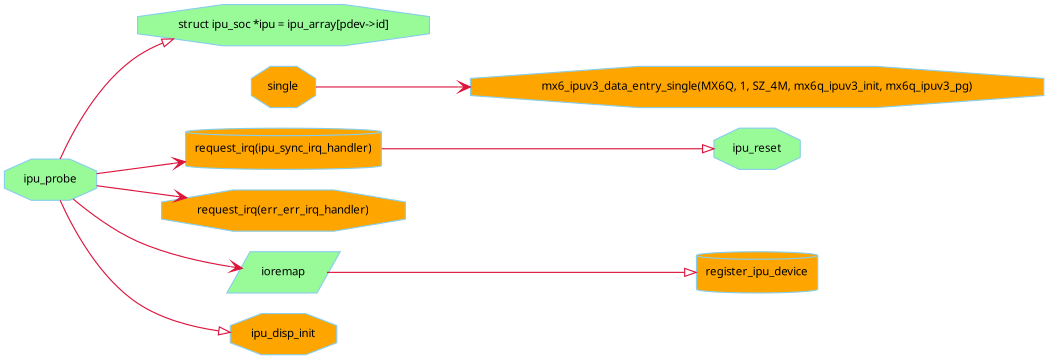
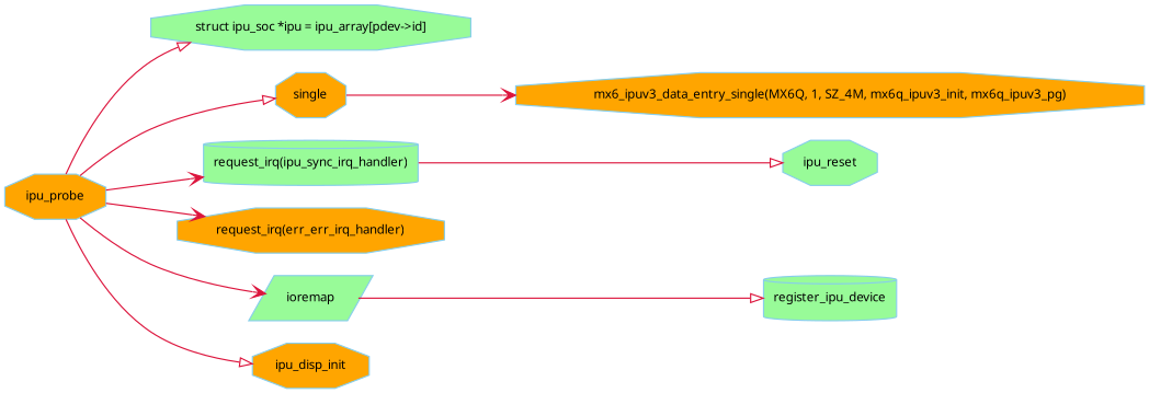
  digraph {
    fontname=Verdana
    fontsize=10
    rankdir=LR
    node [color=skyblue fillcolor=orange fontname=Verdana fontsize=10 shape=octagon style=filled]
    edge [arrowhead=onormal color=crimson fontname=Verdana fontsize=10 style=solid]
    n1 [label="mx6_ipuv3_data_entry_single(MX6Q, 1, SZ_4M, mx6q_ipuv3_init, mx6q_ipuv3_pg)"]
    n2 [fillcolor=palegreen label="struct ipu_soc *ipu = ipu_array\[pdev->id\]"]
-   ipu_probe [fillcolor=palegreen]
+   ipu_probe
    n4 [label=single]
-   "request_irq(ipu_sync_irq_handler)" [shape=cylinder]
+   "request_irq(ipu_sync_irq_handler)" [fillcolor=palegreen shape=cylinder]
    n6 [label="request_irq(err_err_irq_handler)"]
    ioremap [fillcolor=palegreen shape=parallelogram]
    ipu_disp_init
    ipu_reset [fillcolor=palegreen]
-   register_ipu_device [shape=cylinder]
+   register_ipu_device [fillcolor=palegreen shape=cylinder]
    ipu_probe -> n2
+   ipu_probe -> n4
    ipu_probe -> "request_irq(ipu_sync_irq_handler)" [arrowhead=vee]
    ipu_probe -> n6 [arrowhead=vee]
    ipu_probe -> ioremap [arrowhead=vee]
    ipu_probe -> ipu_disp_init
    n4 -> n1 [arrowhead=vee]
    "request_irq(ipu_sync_irq_handler)" -> ipu_reset
    ioremap -> register_ipu_device
  }
